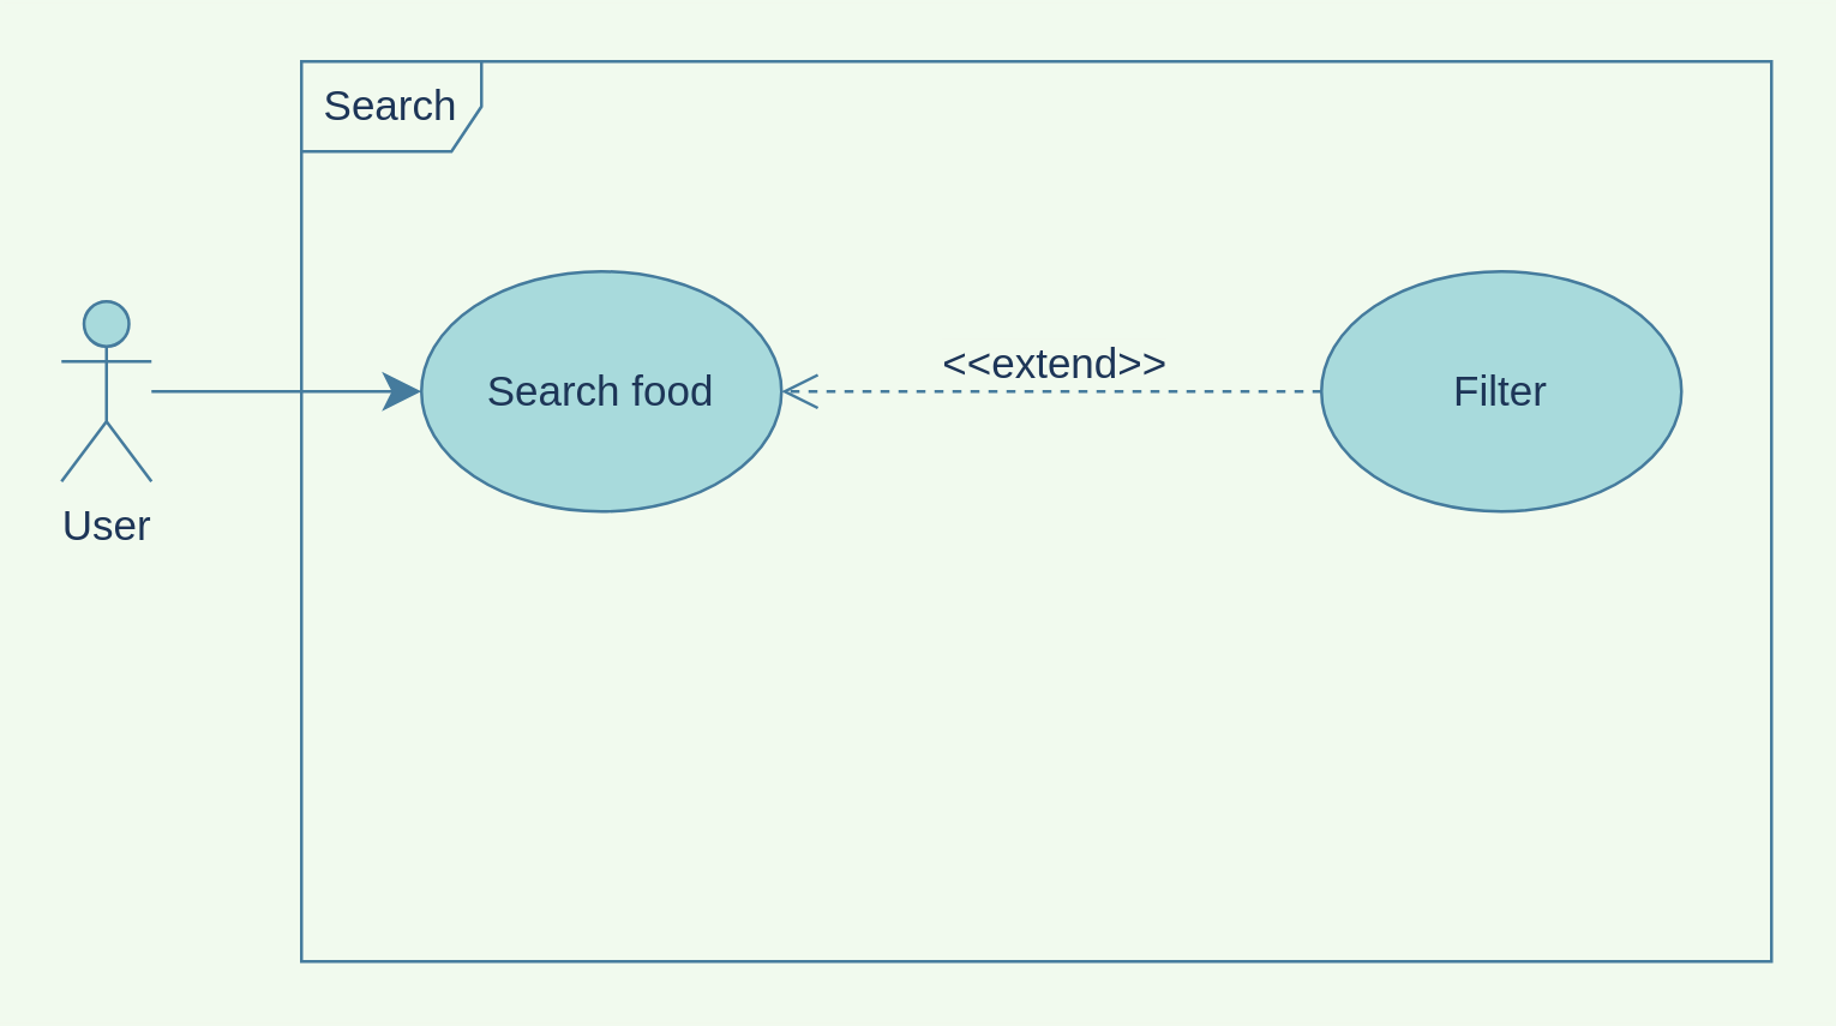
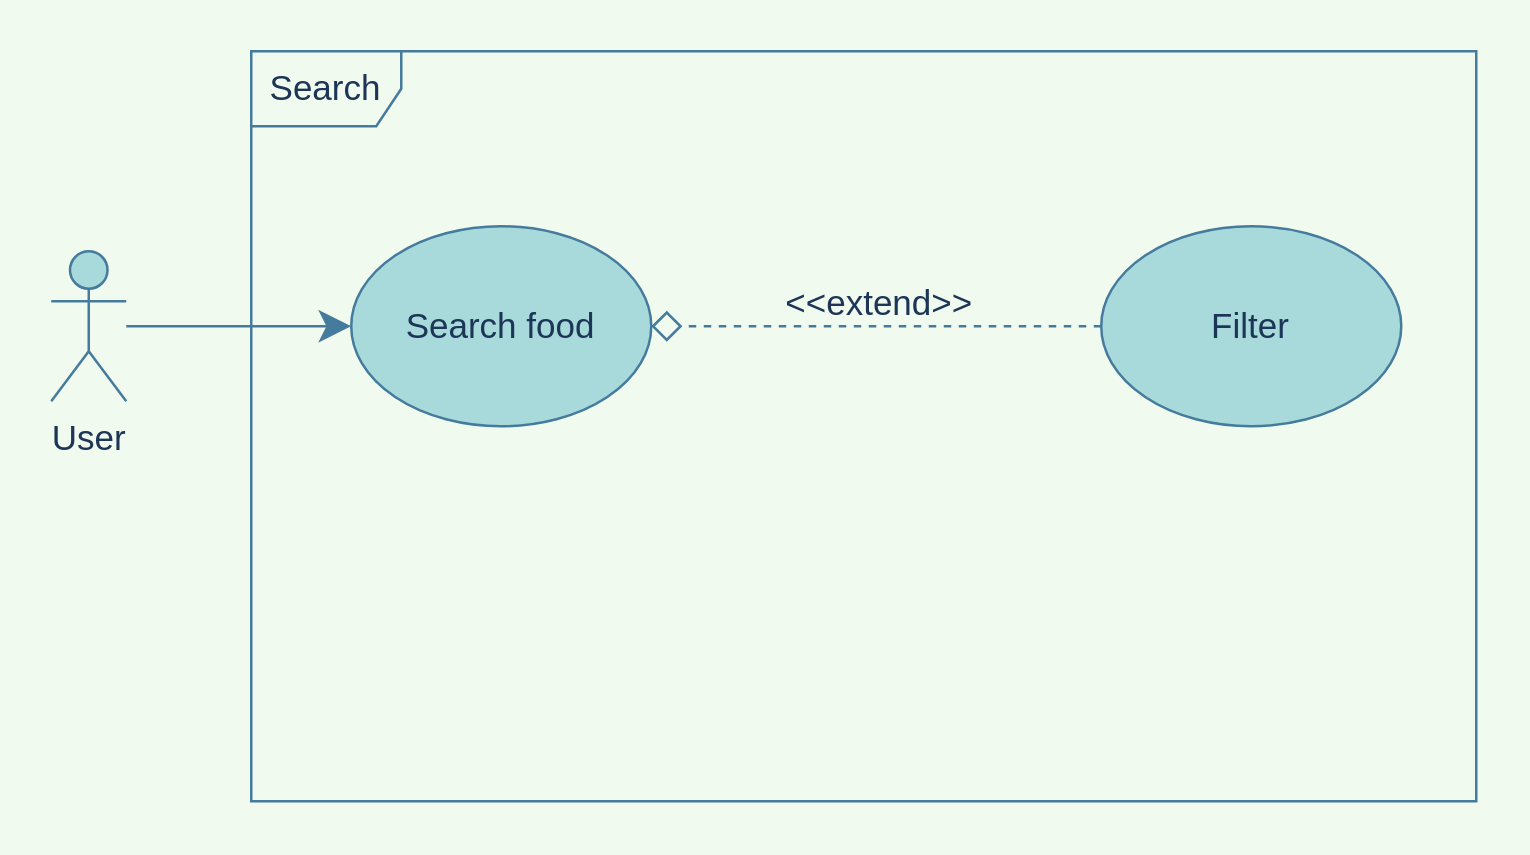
  <mxCell id="0" />
  <mxCell id="1" parent="0" />
  <mxCell id="2" value="Search" style="shape=umlFrame;whiteSpace=wrap;html=1;fontSize=14;fillColor=none;strokeColor=#457B9D;fontColor=#1D3557;" parent="1" vertex="1"><mxGeometry x="100" y="20" width="490" height="300" as="geometry" /></mxCell>
  <mxCell id="3" style="edgeStyle=none;rounded=0;orthogonalLoop=1;jettySize=auto;html=1;fontSize=14;endArrow=classic;endFill=1;labelBackgroundColor=#F1FAEE;strokeColor=#457B9D;fontColor=#1D3557;strokeWidth=1;endSize=10;" parent="1" target="5" edge="1"><mxGeometry relative="1" as="geometry"><mxPoint x="50" y="130" as="sourcePoint" /></mxGeometry></mxCell>
  <mxCell id="4" value="User" style="shape=umlActor;verticalLabelPosition=bottom;verticalAlign=top;html=1;outlineConnect=0;fontSize=14;fillColor=#A8DADC;strokeColor=#457B9D;fontColor=#1D3557;" parent="1" vertex="1"><mxGeometry x="20" y="100" width="30" height="60" as="geometry" /></mxCell>
  <mxCell id="5" value="Search food" style="ellipse;whiteSpace=wrap;html=1;fontSize=14;fillColor=#A8DADC;strokeColor=#457B9D;fontColor=#1D3557;" parent="1" vertex="1"><mxGeometry x="140" y="90" width="120" height="80" as="geometry" /></mxCell>
- <mxCell id="6" style="edgeStyle=orthogonalEdgeStyle;rounded=0;orthogonalLoop=1;jettySize=auto;html=1;fontSize=14;dashed=1;endArrow=open;endFill=0;labelBackgroundColor=#F1FAEE;strokeColor=#457B9D;fontColor=#1D3557;endSize=10;" parent="1" source="8" target="5" edge="1"><mxGeometry relative="1" as="geometry" /></mxCell>
+ <mxCell id="6" style="edgeStyle=orthogonalEdgeStyle;rounded=0;orthogonalLoop=1;jettySize=auto;html=1;fontSize=14;dashed=1;endArrow=diamond;endFill=0;labelBackgroundColor=#F1FAEE;strokeColor=#457B9D;fontColor=#1D3557;endSize=10;" parent="1" source="8" target="5" edge="1"><mxGeometry relative="1" as="geometry" /></mxCell>
  <mxCell id="7" value="&amp;lt;&amp;lt;extend&amp;gt;&amp;gt;" style="edgeLabel;html=1;align=center;verticalAlign=middle;resizable=0;points=[];fontSize=14;labelBackgroundColor=#F1FAEE;fontColor=#1D3557;" parent="6" vertex="1" connectable="0"><mxGeometry x="-0.217" y="-3" relative="1" as="geometry"><mxPoint x="-20" y="-7" as="offset" /></mxGeometry></mxCell>
  <mxCell id="8" value="Filter" style="ellipse;whiteSpace=wrap;html=1;fontSize=14;fillColor=#A8DADC;strokeColor=#457B9D;fontColor=#1D3557;" parent="1" vertex="1"><mxGeometry x="440" y="90" width="120" height="80" as="geometry" /></mxCell>
